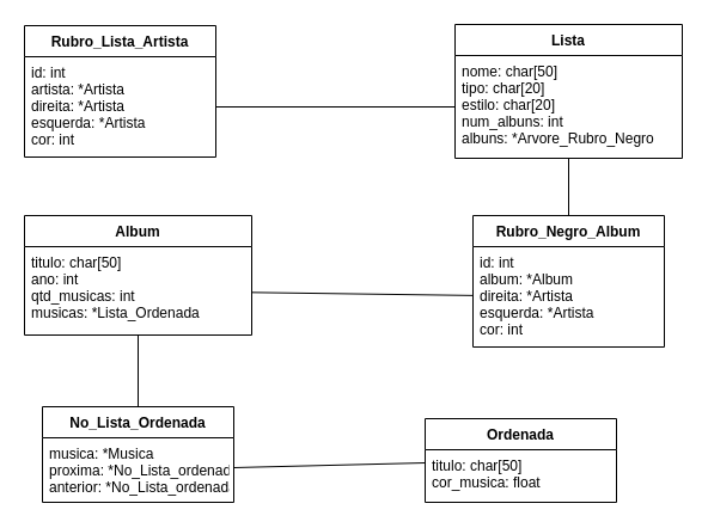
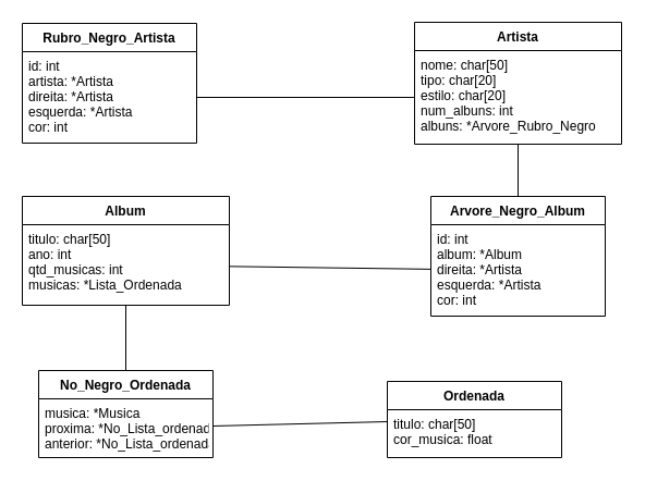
  <mxCell id="0" />
  <mxCell id="1" parent="0" />
- <mxCell id="2" value="Lista" style="swimlane;fontStyle=1;align=center;verticalAlign=top;childLayout=stackLayout;horizontal=1;startSize=26;horizontalStack=0;resizeParent=1;resizeParentMax=0;resizeLast=0;collapsible=1;marginBottom=0;" parent="1" vertex="1"><mxGeometry x="380" y="20" width="190" height="112" as="geometry" /></mxCell>
+ <mxCell id="2" value="Artista" style="swimlane;fontStyle=1;align=center;verticalAlign=top;childLayout=stackLayout;horizontal=1;startSize=26;horizontalStack=0;resizeParent=1;resizeParentMax=0;resizeLast=0;collapsible=1;marginBottom=0;" parent="1" vertex="1"><mxGeometry x="380" y="20" width="190" height="112" as="geometry" /></mxCell>
  <mxCell id="3" value="nome: char[50]&#10;tipo: char[20]&#10;estilo: char[20]&#10;num_albuns: int&#10;albuns: *Arvore_Rubro_Negro" style="text;strokeColor=none;fillColor=none;align=left;verticalAlign=top;spacingLeft=4;spacingRight=4;overflow=hidden;rotatable=0;points=[[0,0.5],[1,0.5]];portConstraint=eastwest;" parent="2" vertex="1"><mxGeometry y="26" width="190" height="86" as="geometry" /></mxCell>
  <mxCell id="4" value="Album" style="swimlane;fontStyle=1;align=center;verticalAlign=top;childLayout=stackLayout;horizontal=1;startSize=26;horizontalStack=0;resizeParent=1;resizeParentMax=0;resizeLast=0;collapsible=1;marginBottom=0;" parent="1" vertex="1"><mxGeometry x="20" y="180" width="190" height="100" as="geometry" /></mxCell>
  <mxCell id="5" value="titulo: char[50]&#10;ano: int&#10;qtd_musicas: int&#10;musicas: *Lista_Ordenada" style="text;strokeColor=none;fillColor=none;align=left;verticalAlign=top;spacingLeft=4;spacingRight=4;overflow=hidden;rotatable=0;points=[[0,0.5],[1,0.5]];portConstraint=eastwest;" parent="4" vertex="1"><mxGeometry y="26" width="190" height="74" as="geometry" /></mxCell>
  <mxCell id="6" style="edgeStyle=none;html=1;startArrow=none;startFill=0;endArrow=none;endFill=0;" parent="1" source="7" target="11" edge="1"><mxGeometry relative="1" as="geometry" /></mxCell>
  <mxCell id="7" value="Ordenada" style="swimlane;fontStyle=1;align=center;verticalAlign=top;childLayout=stackLayout;horizontal=1;startSize=26;horizontalStack=0;resizeParent=1;resizeParentMax=0;resizeLast=0;collapsible=1;marginBottom=0;" parent="1" vertex="1"><mxGeometry x="355" y="350" width="160" height="70" as="geometry" /></mxCell>
  <mxCell id="8" value="titulo: char[50]&#10;cor_musica: float&#10;" style="text;strokeColor=none;fillColor=none;align=left;verticalAlign=top;spacingLeft=4;spacingRight=4;overflow=hidden;rotatable=0;points=[[0,0.5],[1,0.5]];portConstraint=eastwest;" parent="7" vertex="1"><mxGeometry y="26" width="160" height="44" as="geometry" /></mxCell>
  <mxCell id="9" style="edgeStyle=none;html=1;startArrow=none;startFill=0;endArrow=none;endFill=0;" parent="1" source="10" target="5" edge="1"><mxGeometry relative="1" as="geometry" /></mxCell>
- <mxCell id="10" value="No_Lista_Ordenada" style="swimlane;fontStyle=1;align=center;verticalAlign=top;childLayout=stackLayout;horizontal=1;startSize=26;horizontalStack=0;resizeParent=1;resizeParentMax=0;resizeLast=0;collapsible=1;marginBottom=0;" parent="1" vertex="1"><mxGeometry x="35" y="340" width="160" height="80" as="geometry" /></mxCell>
+ <mxCell id="10" value="No_Negro_Ordenada" style="swimlane;fontStyle=1;align=center;verticalAlign=top;childLayout=stackLayout;horizontal=1;startSize=26;horizontalStack=0;resizeParent=1;resizeParentMax=0;resizeLast=0;collapsible=1;marginBottom=0;" parent="1" vertex="1"><mxGeometry x="35" y="340" width="160" height="80" as="geometry" /></mxCell>
  <mxCell id="11" value="musica: *Musica&#10;proxima: *No_Lista_ordenada&#10;anterior: *No_Lista_ordenada" style="text;strokeColor=none;fillColor=none;align=left;verticalAlign=top;spacingLeft=4;spacingRight=4;overflow=hidden;rotatable=0;points=[[0,0.5],[1,0.5]];portConstraint=eastwest;" parent="10" vertex="1"><mxGeometry y="26" width="160" height="54" as="geometry" /></mxCell>
  <mxCell id="12" style="edgeStyle=none;html=1;startArrow=none;startFill=0;endArrow=none;endFill=0;" parent="1" source="13" target="3" edge="1"><mxGeometry relative="1" as="geometry" /></mxCell>
- <mxCell id="13" value="Rubro_Negro_Album" style="swimlane;fontStyle=1;align=center;verticalAlign=top;childLayout=stackLayout;horizontal=1;startSize=26;horizontalStack=0;resizeParent=1;resizeParentMax=0;resizeLast=0;collapsible=1;marginBottom=0;" parent="1" vertex="1"><mxGeometry x="395" y="180" width="160" height="110" as="geometry" /></mxCell>
+ <mxCell id="13" value="Arvore_Negro_Album" style="swimlane;fontStyle=1;align=center;verticalAlign=top;childLayout=stackLayout;horizontal=1;startSize=26;horizontalStack=0;resizeParent=1;resizeParentMax=0;resizeLast=0;collapsible=1;marginBottom=0;" parent="1" vertex="1"><mxGeometry x="395" y="180" width="160" height="110" as="geometry" /></mxCell>
  <mxCell id="14" value="id: int&#10;album: *Album&#10;direita: *Artista&#10;esquerda: *Artista&#10;cor: int&#10;" style="text;strokeColor=none;fillColor=none;align=left;verticalAlign=top;spacingLeft=4;spacingRight=4;overflow=hidden;rotatable=0;points=[[0,0.5],[1,0.5]];portConstraint=eastwest;" parent="13" vertex="1"><mxGeometry y="26" width="160" height="84" as="geometry" /></mxCell>
- <mxCell id="15" value="Rubro_Lista_Artista" style="swimlane;fontStyle=1;align=center;verticalAlign=top;childLayout=stackLayout;horizontal=1;startSize=26;horizontalStack=0;resizeParent=1;resizeParentMax=0;resizeLast=0;collapsible=1;marginBottom=0;" parent="1" vertex="1"><mxGeometry x="20" y="21" width="160" height="110" as="geometry" /></mxCell>
+ <mxCell id="15" value="Rubro_Negro_Artista" style="swimlane;fontStyle=1;align=center;verticalAlign=top;childLayout=stackLayout;horizontal=1;startSize=26;horizontalStack=0;resizeParent=1;resizeParentMax=0;resizeLast=0;collapsible=1;marginBottom=0;" parent="1" vertex="1"><mxGeometry x="20" y="21" width="160" height="110" as="geometry" /></mxCell>
  <mxCell id="16" value="id: int&#10;artista: *Artista&#10;direita: *Artista&#10;esquerda: *Artista&#10;cor: int" style="text;strokeColor=none;fillColor=none;align=left;verticalAlign=top;spacingLeft=4;spacingRight=4;overflow=hidden;rotatable=0;points=[[0,0.5],[1,0.5]];portConstraint=eastwest;" parent="15" vertex="1"><mxGeometry y="26" width="160" height="84" as="geometry" /></mxCell>
  <mxCell id="17" style="edgeStyle=none;html=1;startArrow=none;startFill=0;endArrow=none;endFill=0;" parent="1" source="5" target="14" edge="1"><mxGeometry relative="1" as="geometry" /></mxCell>
  <mxCell id="18" style="edgeStyle=none;html=1;startArrow=none;startFill=0;endArrow=none;endFill=0;" parent="1" source="3" target="16" edge="1"><mxGeometry relative="1" as="geometry" /></mxCell>
